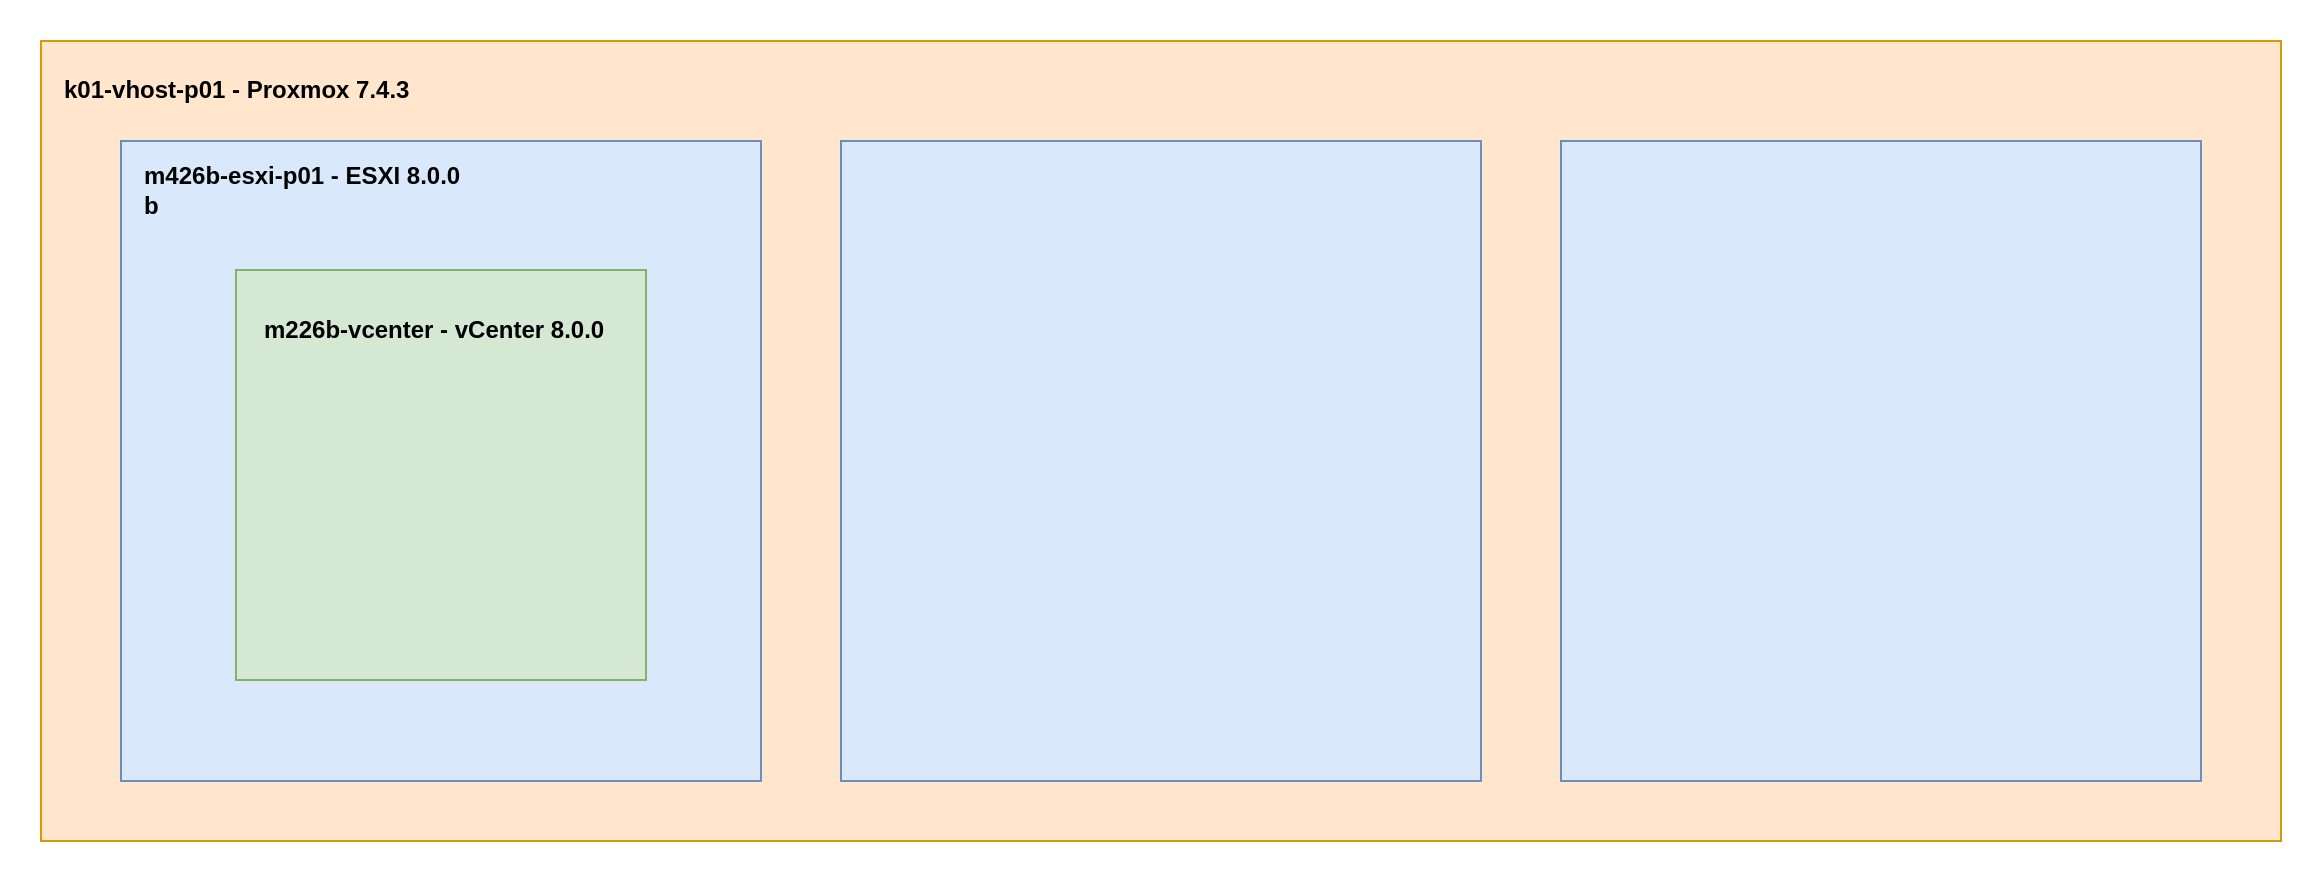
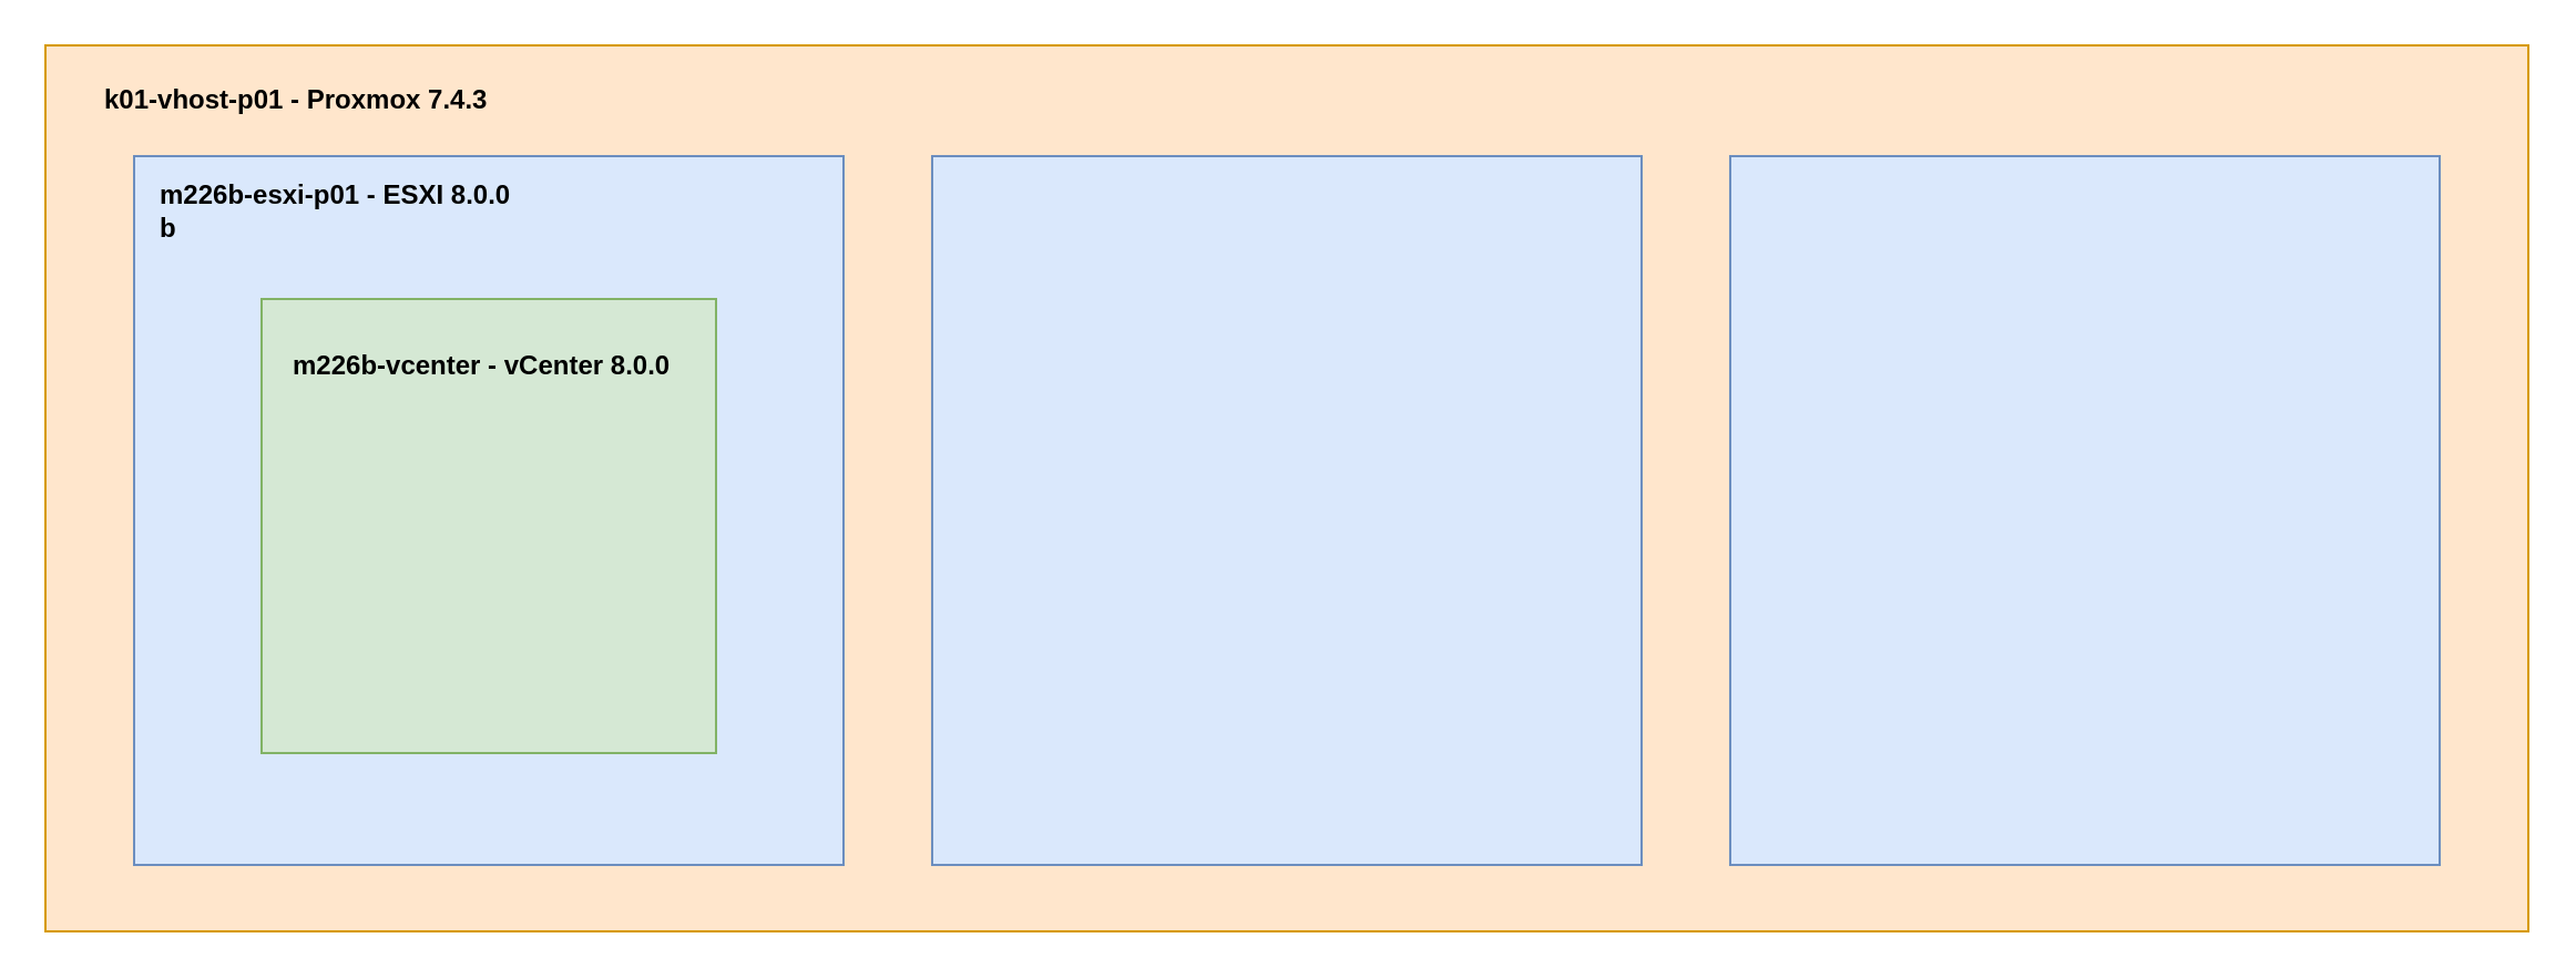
  <mxCell id="0" />
  <mxCell id="1" parent="0" />
  <mxCell id="2" value="" style="rounded=0;whiteSpace=wrap;html=1;fillColor=#ffe6cc;strokeColor=#d79b00;" vertex="1" parent="1"><mxGeometry x="20" y="20" width="1120" height="400" as="geometry" /></mxCell>
  <mxCell id="3" value="" style="whiteSpace=wrap;html=1;aspect=fixed;fillColor=#dae8fc;strokeColor=#6c8ebf;rounded=0;" vertex="1" parent="1"><mxGeometry x="60" y="70" width="320" height="320" as="geometry" /></mxCell>
  <mxCell id="4" value="" style="whiteSpace=wrap;html=1;aspect=fixed;fillColor=#dae8fc;strokeColor=#6c8ebf;rounded=0;" vertex="1" parent="1"><mxGeometry x="420" y="70" width="320" height="320" as="geometry" /></mxCell>
- <mxCell id="5" value="&lt;b&gt;k01-vhost-p01 - Proxmox 7.4.3&lt;/b&gt;" style="text;html=1;strokeColor=none;fillColor=none;align=left;verticalAlign=middle;whiteSpace=wrap;rounded=0;" vertex="1" parent="1"><mxGeometry x="30" y="30" width="190" height="30" as="geometry" /></mxCell>
+ <mxCell id="5" value="&lt;b&gt;k01-vhost-p01 - Proxmox 7.4.3&lt;/b&gt;" style="text;html=1;strokeColor=none;fillColor=none;align=left;verticalAlign=middle;whiteSpace=wrap;rounded=0;" vertex="1" parent="1"><mxGeometry x="45" y="30" width="190" height="30" as="geometry" /></mxCell>
  <mxCell id="6" value="" style="whiteSpace=wrap;html=1;aspect=fixed;fillColor=#d5e8d4;strokeColor=#82b366;rounded=0;" vertex="1" parent="1"><mxGeometry x="117.5" y="134.5" width="205" height="205" as="geometry" /></mxCell>
- <mxCell id="7" value="&lt;b&gt;m426b-esxi-p01 - ESXI 8.0.0 b&lt;/b&gt;" style="text;html=1;strokeColor=none;fillColor=none;align=left;verticalAlign=middle;whiteSpace=wrap;rounded=0;" vertex="1" parent="1"><mxGeometry x="70" y="80" width="170" height="30" as="geometry" /></mxCell>
+ <mxCell id="7" value="&lt;b&gt;m226b-esxi-p01 - ESXI 8.0.0 b&lt;/b&gt;" style="text;html=1;strokeColor=none;fillColor=none;align=left;verticalAlign=middle;whiteSpace=wrap;rounded=0;" vertex="1" parent="1"><mxGeometry x="70" y="80" width="170" height="30" as="geometry" /></mxCell>
  <mxCell id="8" value="&lt;b&gt;m226b-vcenter - vCenter 8.0.0&lt;/b&gt;" style="text;html=1;strokeColor=none;fillColor=none;align=left;verticalAlign=middle;whiteSpace=wrap;rounded=0;" vertex="1" parent="1"><mxGeometry x="130" y="150" width="175" height="30" as="geometry" /></mxCell>
  <mxCell id="9" value="" style="whiteSpace=wrap;html=1;aspect=fixed;fillColor=#dae8fc;strokeColor=#6c8ebf;rounded=0;" vertex="1" parent="1"><mxGeometry x="780" y="70" width="320" height="320" as="geometry" /></mxCell>
